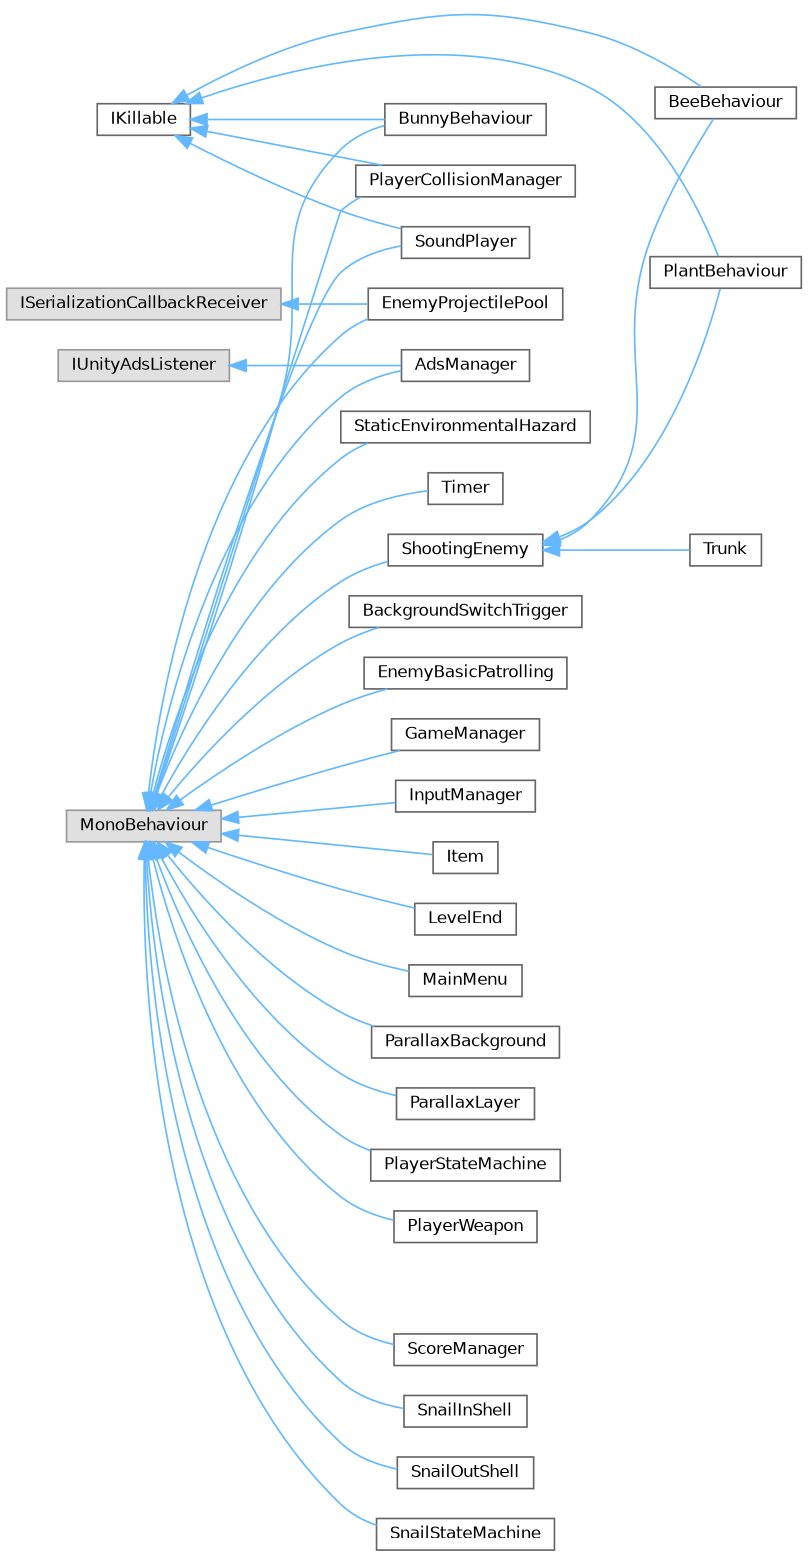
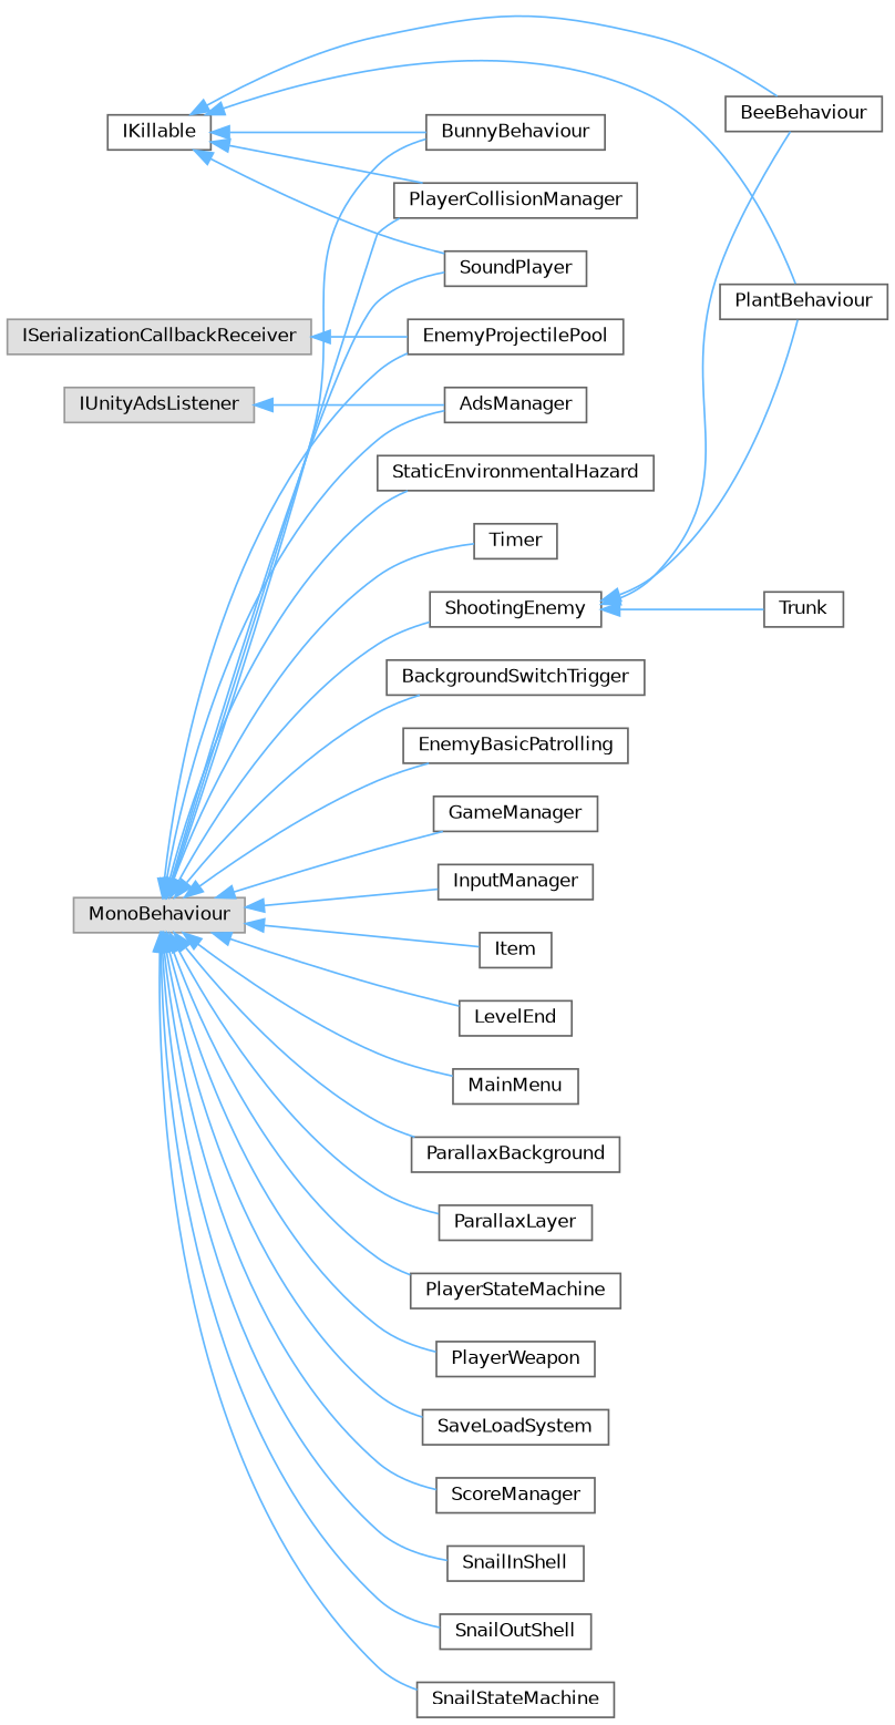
  digraph {
    rankdir=LR
    node [color=grey40 fillcolor=white fontname=Helvetica fontsize=10 shape=box style=filled]
    edge [color=steelblue1 dir=back fontname=Helvetica fontsize=10 labelfontname=Helvetica labelfontsize=10 style=solid]
    n1 [height=0.2 label=IKillable width=0.4]
    n2 [height=0.2 label=BeeBehaviour width=0.4]
    n3 [height=0.2 label=BunnyBehaviour width=0.4]
    n4 [height=0.2 label=PlantBehaviour width=0.4]
    n5 [height=0.2 label=PlayerCollisionManager width=0.4]
    n6 [height=0.2 label=SoundPlayer width=0.4]
    n7 [height=0.2 label=Trunk width=0.4]
    n8 [color=grey60 fillcolor="#E0E0E0" height=0.2 label=ISerializationCallbackReceiver width=0.4]
    n9 [height=0.2 label=EnemyProjectilePool width=0.4]
    n10 [color=grey60 fillcolor="#E0E0E0" height=0.2 label=IUnityAdsListener width=0.4]
    n11 [height=0.2 label=AdsManager width=0.4]
    n12 [color=grey60 fillcolor="#E0E0E0" height=0.2 label=MonoBehaviour width=0.4]
    n13 [height=0.2 label=BackgroundSwitchTrigger width=0.4]
    n14 [height=0.2 label=EnemyBasicPatrolling width=0.4]
    n15 [height=0.2 label=GameManager width=0.4]
    n16 [height=0.2 label=InputManager width=0.4]
    n17 [height=0.2 label=Item width=0.4]
    n18 [height=0.2 label=LevelEnd width=0.4]
    n19 [height=0.2 label=MainMenu width=0.4]
    n20 [height=0.2 label=ParallaxBackground width=0.4]
    n21 [height=0.2 label=ParallaxLayer width=0.4]
    n22 [height=0.2 label=PlayerStateMachine width=0.4]
    n23 [height=0.2 label=PlayerWeapon width=0.4]
+   n24 [height=0.2 label=SaveLoadSystem width=0.4]
    n25 [height=0.2 label=ScoreManager width=0.4]
    n26 [height=0.2 label=ShootingEnemy width=0.4]
    n27 [height=0.2 label=SnailInShell width=0.4]
    n28 [height=0.2 label=SnailOutShell width=0.4]
    n29 [height=0.2 label=SnailStateMachine width=0.4]
    n30 [height=0.2 label=StaticEnvironmentalHazard width=0.4]
    n31 [height=0.2 label=Timer width=0.4]
    n1 -> n2
    n1 -> n3
    n1 -> n4
    n1 -> n5
    n1 -> n6
    n8 -> n9
    n10 -> n11
    n12 -> n3
    n12 -> n5
    n12 -> n6
    n12 -> n9
    n12 -> n11
    n12 -> n13
    n12 -> n14
    n12 -> n15
    n12 -> n16
    n12 -> n17
    n12 -> n18
    n12 -> n19
    n12 -> n20
    n12 -> n21
    n12 -> n22
    n12 -> n23
+   n12 -> n24
    n12 -> n25
    n12 -> n26
    n12 -> n27
    n12 -> n28
    n12 -> n29
    n12 -> n30
    n12 -> n31
    n26 -> n2
    n26 -> n4
    n26 -> n7
  }
